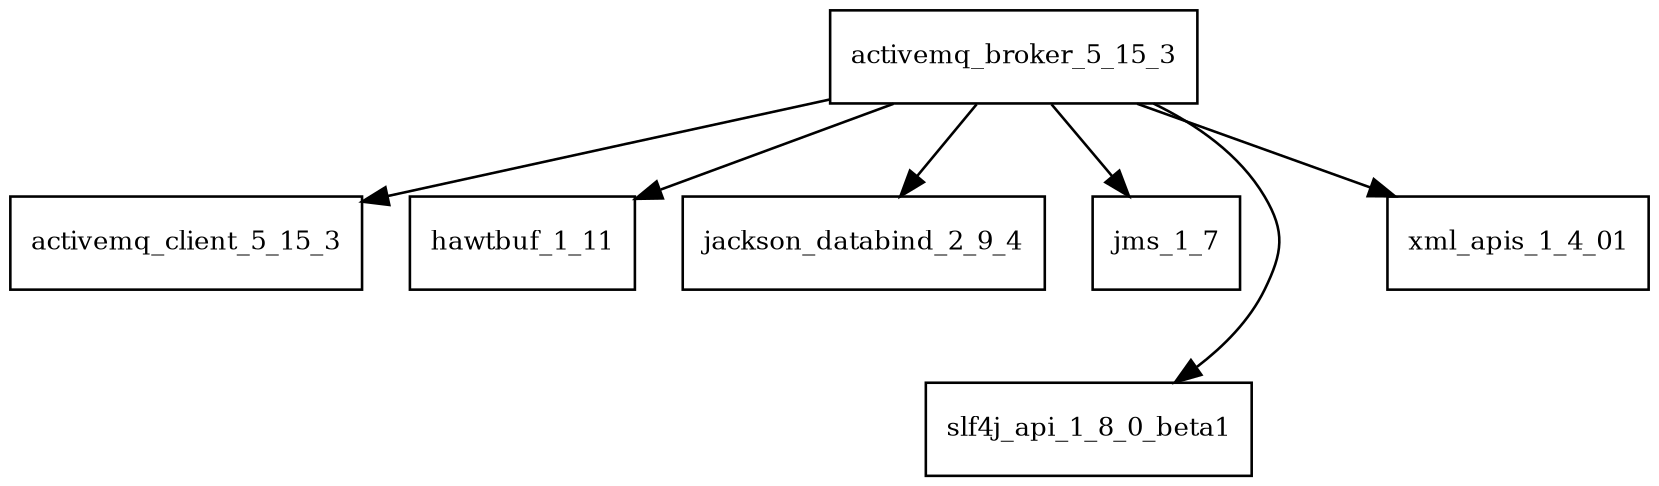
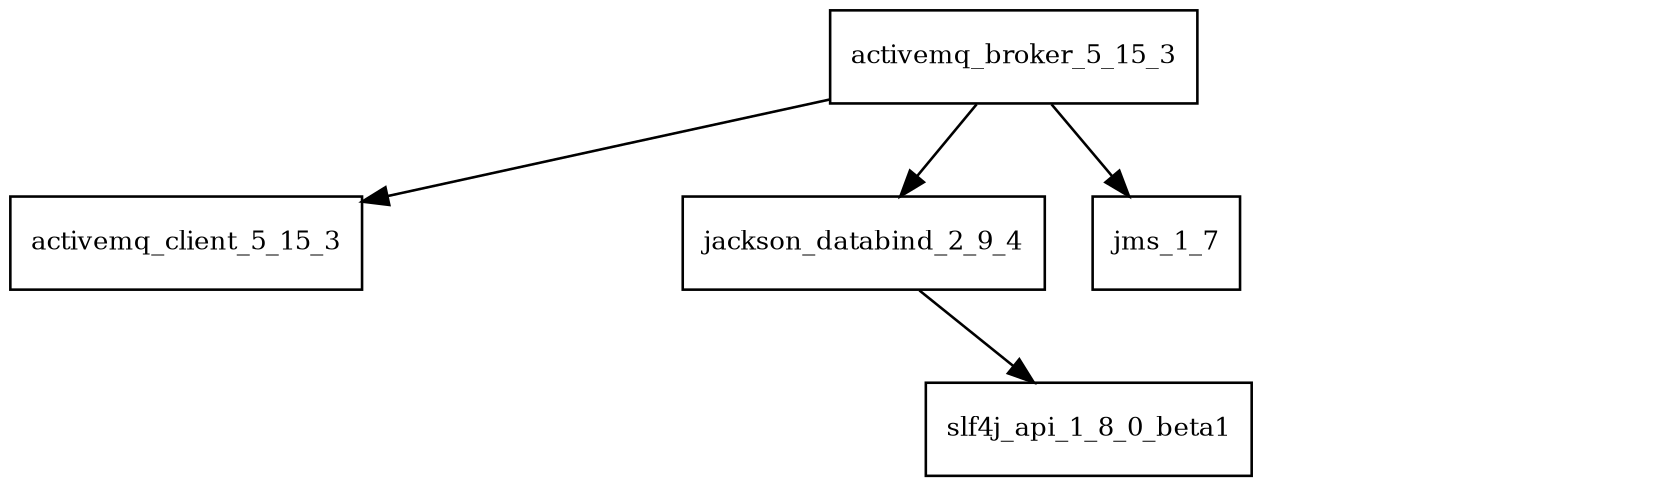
  digraph {
    node [fontsize=10.0 shape=box]
    activemq_broker_5_15_3
    activemq_client_5_15_3
-   hawtbuf_1_11
    jackson_databind_2_9_4
    n5 [label=jms_1_7]
    slf4j_api_1_8_0_beta1
-   xml_apis_1_4_01
    activemq_broker_5_15_3 -> activemq_client_5_15_3
-   activemq_broker_5_15_3 -> hawtbuf_1_11
    activemq_broker_5_15_3 -> jackson_databind_2_9_4
    activemq_broker_5_15_3 -> n5
-   activemq_broker_5_15_3 -> slf4j_api_1_8_0_beta1
-   activemq_broker_5_15_3 -> xml_apis_1_4_01
+   jackson_databind_2_9_4 -> slf4j_api_1_8_0_beta1
  }
